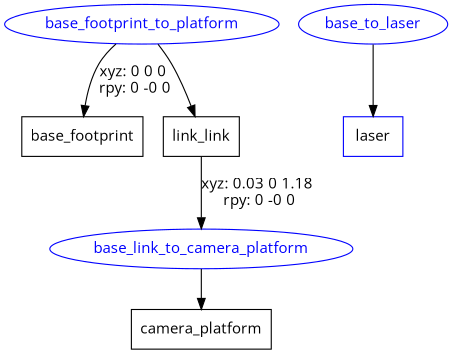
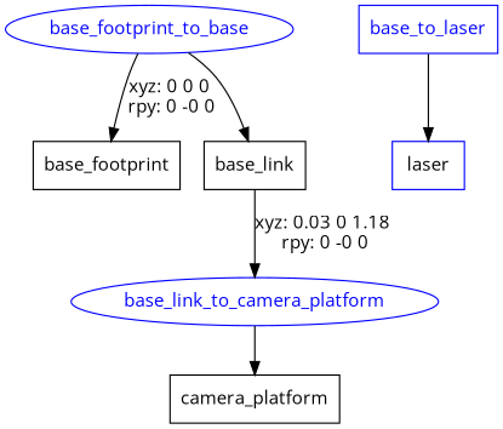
  digraph {
    fontname="Open Sans"
    node [fontname="Open Sans" shape=box color=blue]
    edge [fontname="Open Sans"]
    n1 [label=base_footprint color=""]
-   base_footprint_to_base [fontcolor=blue shape=ellipse label=base_footprint_to_platform]
-   n3 [label=link_link color=""]
+   base_footprint_to_base [fontcolor=blue shape=ellipse]
+   n3 [label=base_link color=""]
    base_link_to_camera_platform [fontcolor=blue shape=ellipse]
    n5 [label=camera_platform color=""]
-   base_to_laser [fontcolor=blue shape=ellipse]
+   base_to_laser [fontcolor=blue]
    n7 [label=laser]
    base_footprint_to_base -> n1 [label="xyz: 0 0 0 \nrpy: 0 -0 0"]
    base_footprint_to_base -> n3
    n3 -> base_link_to_camera_platform [label="xyz: 0.03 0 1.18 \nrpy: 0 -0 0"]
    base_link_to_camera_platform -> n5
    base_to_laser -> n7
  }
